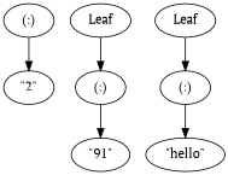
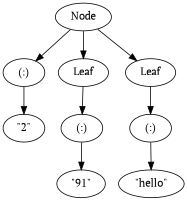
  digraph {
    fontname="PT Serif"
    node [fontname="PT Serif"]
    edge [fontname="PT Serif"]
+   n1 [label=" Node "]
    n2 [label=" (:) "]
    n3 [label=" Leaf "]
    n4 [label=" Leaf "]
    n5 [label=" \"2\" "]
    n6 [label=" (:) "]
    n7 [label=" (:) "]
    n8 [label=" \"91\" "]
    n9 [label=" \"hello\" "]
+   n1 -> n2
+   n1 -> n3
+   n1 -> n4
    n2 -> n5
    n3 -> n6
    n4 -> n7
    n6 -> n8
    n7 -> n9
  }
